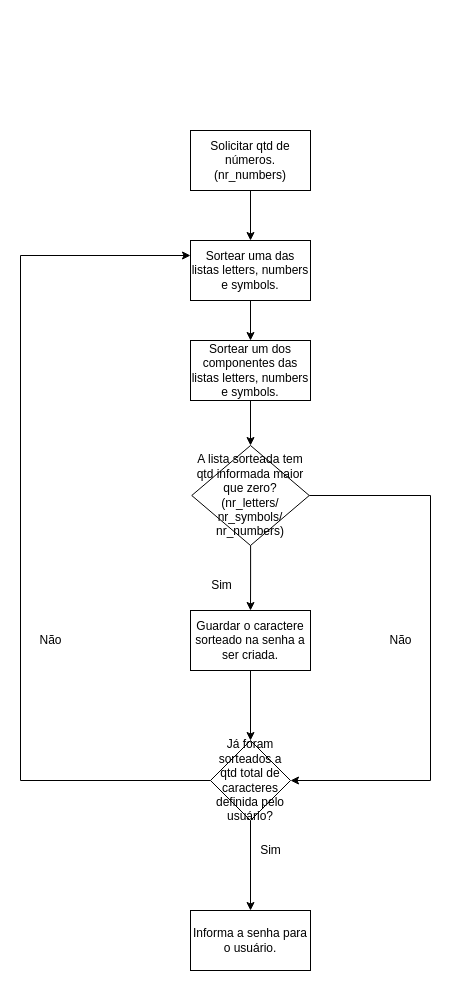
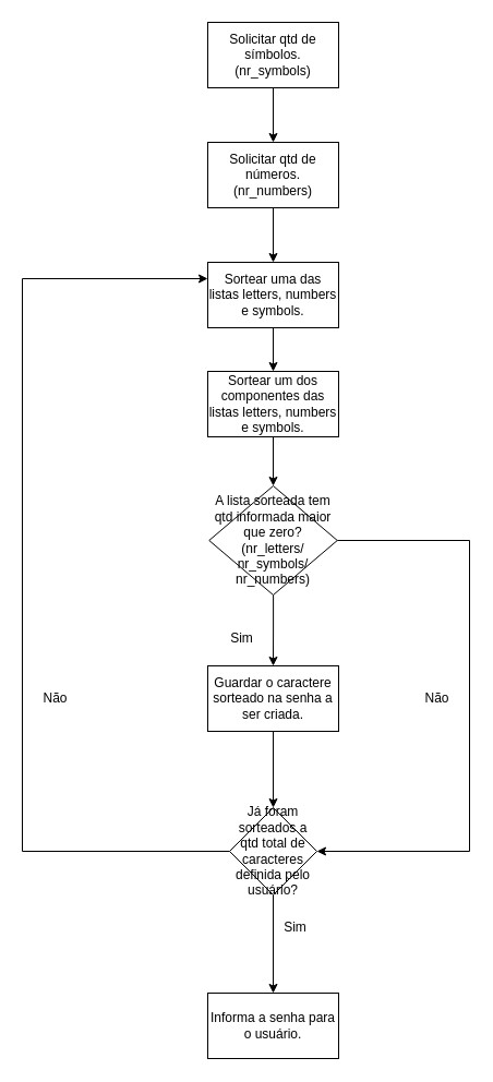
  <mxCell id="0" />
  <mxCell id="1" parent="0" />
+ <mxCell id="2" value="" style="edgeStyle=orthogonalEdgeStyle;rounded=0;orthogonalLoop=1;jettySize=auto;html=1;" parent="1" source="3" target="5" edge="1"><mxGeometry relative="1" as="geometry" /></mxCell>
+ <mxCell id="3" value="Solicitar qtd de símbolos.&lt;br&gt;(nr_symbols)" style="rounded=0;whiteSpace=wrap;html=1;" parent="1" vertex="1"><mxGeometry x="190" y="20" width="120" height="60" as="geometry" /></mxCell>
  <mxCell id="4" value="" style="edgeStyle=orthogonalEdgeStyle;rounded=0;orthogonalLoop=1;jettySize=auto;html=1;" parent="1" source="5" target="7" edge="1"><mxGeometry relative="1" as="geometry" /></mxCell>
  <mxCell id="5" value="Solicitar qtd de números.&lt;br&gt;(nr_numbers)" style="rounded=0;whiteSpace=wrap;html=1;" parent="1" vertex="1"><mxGeometry x="190" y="130" width="120" height="60" as="geometry" /></mxCell>
  <mxCell id="6" value="" style="edgeStyle=orthogonalEdgeStyle;rounded=0;orthogonalLoop=1;jettySize=auto;html=1;entryX=0.5;entryY=0;entryDx=0;entryDy=0;" parent="1" source="7" target="12" edge="1"><mxGeometry relative="1" as="geometry" /></mxCell>
  <mxCell id="7" value="Sortear uma das listas letters, numbers e symbols." style="rounded=0;whiteSpace=wrap;html=1;" parent="1" vertex="1"><mxGeometry x="190" y="240" width="120" height="60" as="geometry" /></mxCell>
  <mxCell id="8" value="" style="edgeStyle=orthogonalEdgeStyle;rounded=0;orthogonalLoop=1;jettySize=auto;html=1;entryX=0.5;entryY=0;entryDx=0;entryDy=0;" parent="1" source="10" target="16" edge="1"><mxGeometry relative="1" as="geometry"><mxPoint x="250.25" y="625" as="targetPoint" /></mxGeometry></mxCell>
  <mxCell id="9" style="edgeStyle=orthogonalEdgeStyle;rounded=0;orthogonalLoop=1;jettySize=auto;html=1;exitX=1;exitY=0.5;exitDx=0;exitDy=0;entryX=1;entryY=0.5;entryDx=0;entryDy=0;" parent="1" source="10" target="19" edge="1"><mxGeometry relative="1" as="geometry"><mxPoint x="30" y="460" as="sourcePoint" /><mxPoint x="430" y="660" as="targetPoint" /><Array as="points"><mxPoint x="430" y="495" /><mxPoint x="430" y="780" /></Array></mxGeometry></mxCell>
  <mxCell id="10" value="A lista sorteada tem qtd informada maior que zero?&lt;br&gt;(nr_letters/&lt;br&gt;nr_symbols/&lt;br&gt;nr_numbers)" style="rhombus;whiteSpace=wrap;html=1;rounded=0;" parent="1" vertex="1"><mxGeometry x="191.25" y="445" width="117.5" height="100" as="geometry" /></mxCell>
  <mxCell id="11" style="edgeStyle=orthogonalEdgeStyle;rounded=0;orthogonalLoop=1;jettySize=auto;html=1;exitX=0.5;exitY=1;exitDx=0;exitDy=0;entryX=0.5;entryY=0;entryDx=0;entryDy=0;" parent="1" source="12" target="10" edge="1"><mxGeometry relative="1" as="geometry" /></mxCell>
  <mxCell id="12" value="Sortear um dos componentes das listas letters, numbers e symbols." style="whiteSpace=wrap;html=1;rounded=0;" parent="1" vertex="1"><mxGeometry x="190" y="340" width="120" height="60" as="geometry" /></mxCell>
  <mxCell id="13" value="Sim" style="text;html=1;align=center;verticalAlign=middle;resizable=0;points=[];autosize=1;strokeColor=none;fillColor=none;" parent="1" vertex="1"><mxGeometry x="201.25" y="575" width="40" height="20" as="geometry" /></mxCell>
  <mxCell id="14" value="Não" style="text;html=1;align=center;verticalAlign=middle;resizable=0;points=[];autosize=1;strokeColor=none;fillColor=none;" parent="1" vertex="1"><mxGeometry x="380" y="630" width="40" height="20" as="geometry" /></mxCell>
  <mxCell id="15" value="" style="edgeStyle=orthogonalEdgeStyle;rounded=0;orthogonalLoop=1;jettySize=auto;html=1;" parent="1" source="16" target="19" edge="1"><mxGeometry relative="1" as="geometry" /></mxCell>
  <mxCell id="16" value="Guardar o caractere sorteado na senha a ser criada." style="rounded=0;whiteSpace=wrap;html=1;" parent="1" vertex="1"><mxGeometry x="190" y="610" width="120" height="60" as="geometry" /></mxCell>
  <mxCell id="17" style="edgeStyle=orthogonalEdgeStyle;rounded=0;orthogonalLoop=1;jettySize=auto;html=1;exitX=0;exitY=0.5;exitDx=0;exitDy=0;entryX=0;entryY=0.25;entryDx=0;entryDy=0;" parent="1" source="19" target="7" edge="1"><mxGeometry relative="1" as="geometry"><mxPoint x="20" y="320" as="targetPoint" /><Array as="points"><mxPoint x="20" y="780" /><mxPoint x="20" y="255" /></Array></mxGeometry></mxCell>
  <mxCell id="18" value="" style="edgeStyle=orthogonalEdgeStyle;rounded=0;orthogonalLoop=1;jettySize=auto;html=1;" parent="1" source="19" target="21" edge="1"><mxGeometry relative="1" as="geometry" /></mxCell>
  <mxCell id="19" value="Já foram sorteados a qtd total de caracteres definida pelo usuário?" style="rhombus;whiteSpace=wrap;html=1;rounded=0;" parent="1" vertex="1"><mxGeometry x="210" y="740" width="80" height="80" as="geometry" /></mxCell>
  <mxCell id="20" value="Não" style="text;html=1;align=center;verticalAlign=middle;resizable=0;points=[];autosize=1;strokeColor=none;fillColor=none;" parent="1" vertex="1"><mxGeometry x="30" y="630" width="40" height="20" as="geometry" /></mxCell>
  <mxCell id="21" value="Informa a senha para o usuário." style="whiteSpace=wrap;html=1;rounded=0;" parent="1" vertex="1"><mxGeometry x="190" y="910" width="120" height="60" as="geometry" /></mxCell>
  <mxCell id="22" value="Sim" style="text;html=1;align=center;verticalAlign=middle;resizable=0;points=[];autosize=1;strokeColor=none;fillColor=none;" parent="1" vertex="1"><mxGeometry x="250" y="840" width="40" height="20" as="geometry" /></mxCell>
